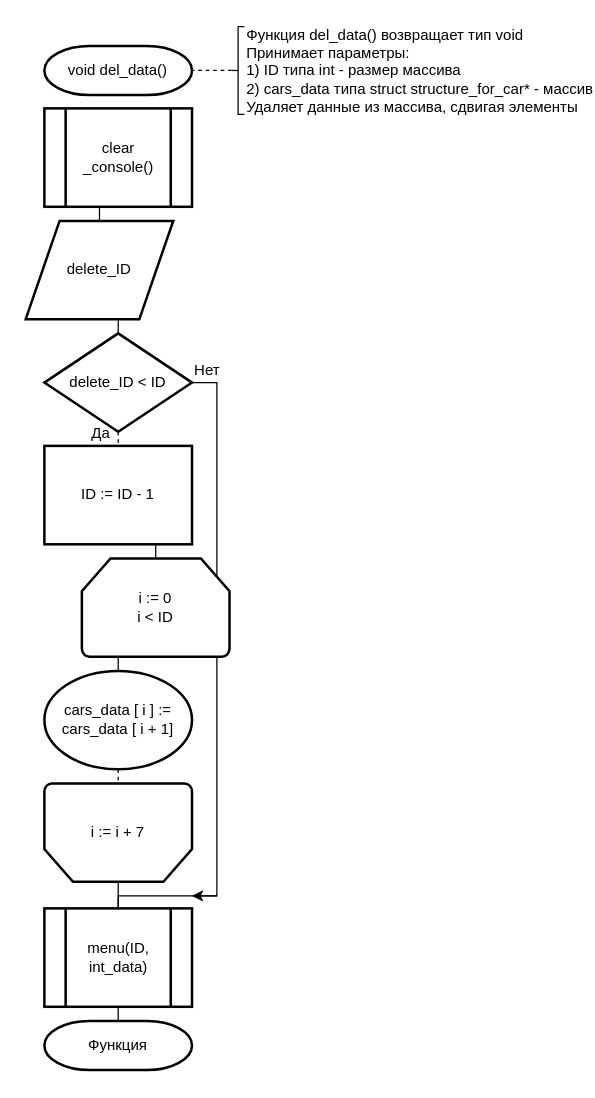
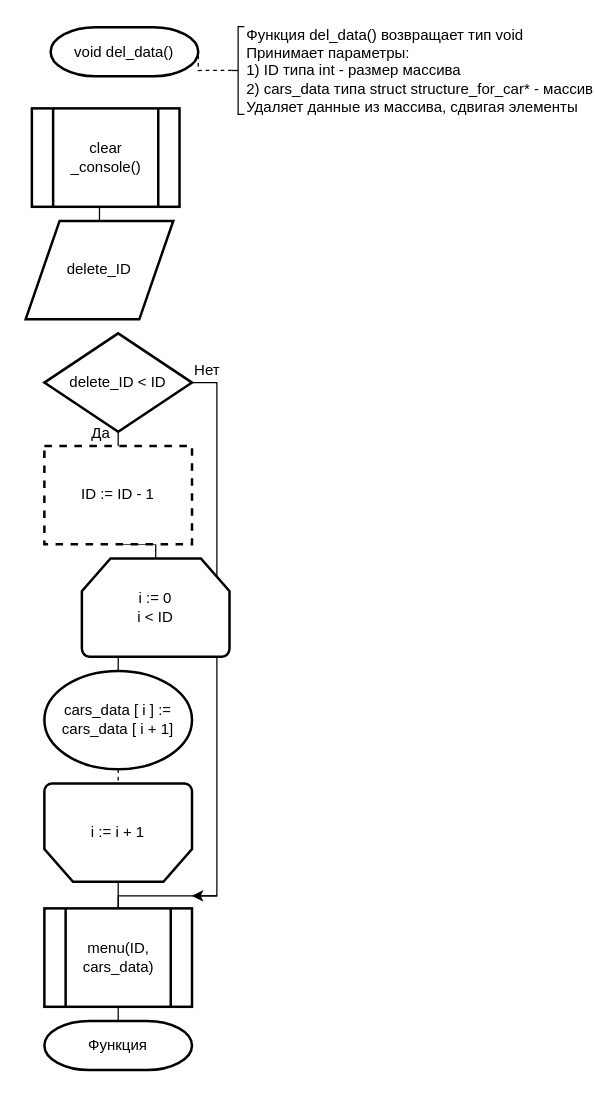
  <mxCell id="0" />
  <mxCell id="1" parent="0" />
- <mxCell id="2" value="void del_data()" style="strokeWidth=2;html=1;shape=mxgraph.flowchart.terminator;whiteSpace=wrap;" vertex="1" parent="1"><mxGeometry x="35" y="36" width="118.11" height="39.37" as="geometry" /></mxCell>
+ <mxCell id="2" value="void del_data()" style="strokeWidth=2;html=1;shape=mxgraph.flowchart.terminator;whiteSpace=wrap;" vertex="1" parent="1"><mxGeometry x="40" y="21" width="118.11" height="39.37" as="geometry" /></mxCell>
  <mxCell id="3" style="edgeStyle=orthogonalEdgeStyle;rounded=0;orthogonalLoop=1;jettySize=auto;html=1;exitX=0.5;exitY=1;exitDx=0;exitDy=0;entryX=0.5;entryY=0;entryDx=0;entryDy=0;endArrow=none;endFill=0;" edge="1" parent="1" source="4" target="6"><mxGeometry relative="1" as="geometry" /></mxCell>
- <mxCell id="4" value="clear&lt;br&gt;_console()" style="verticalLabelPosition=middle;verticalAlign=middle;html=1;shape=process;whiteSpace=wrap;rounded=0;size=0.14;arcSize=6;labelPosition=center;align=center;strokeWidth=2;" vertex="1" parent="1"><mxGeometry x="35" y="86" width="118.11" height="78.74" as="geometry" /></mxCell>
- <mxCell id="5" style="edgeStyle=orthogonalEdgeStyle;rounded=0;orthogonalLoop=1;jettySize=auto;html=1;exitX=0.5;exitY=1;exitDx=0;exitDy=0;entryX=0.5;entryY=0;entryDx=0;entryDy=0;entryPerimeter=0;endArrow=none;endFill=0;" edge="1" parent="1" source="6" target="9"><mxGeometry relative="1" as="geometry" /></mxCell>
+ <mxCell id="4" value="clear&lt;br&gt;_console()" style="verticalLabelPosition=middle;verticalAlign=middle;html=1;shape=process;whiteSpace=wrap;rounded=0;size=0.14;arcSize=6;labelPosition=center;align=center;strokeWidth=2;" vertex="1" parent="1"><mxGeometry x="25" y="86" width="118.11" height="78.74" as="geometry" /></mxCell>
  <mxCell id="6" value="delete_ID" style="shape=parallelogram;html=1;strokeWidth=2;perimeter=parallelogramPerimeter;rounded=0;arcSize=12;size=0.23;whiteSpace=wrap;" vertex="1" parent="1"><mxGeometry x="20" y="176" width="118.11" height="78.74" as="geometry" /></mxCell>
- <mxCell id="7" style="edgeStyle=orthogonalEdgeStyle;rounded=0;orthogonalLoop=1;jettySize=auto;html=1;exitX=0.5;exitY=1;exitDx=0;exitDy=0;exitPerimeter=0;entryX=0.5;entryY=0;entryDx=0;entryDy=0;endArrow=none;endFill=0;dashed=1;" edge="1" parent="1" source="9" target="11"><mxGeometry relative="1" as="geometry" /></mxCell>
+ <mxCell id="7" style="edgeStyle=orthogonalEdgeStyle;rounded=0;orthogonalLoop=1;jettySize=auto;html=1;exitX=0.5;exitY=1;exitDx=0;exitDy=0;exitPerimeter=0;entryX=0.5;entryY=0;entryDx=0;entryDy=0;endArrow=none;endFill=0;" edge="1" parent="1" source="9" target="11"><mxGeometry relative="1" as="geometry" /></mxCell>
  <mxCell id="8" style="edgeStyle=orthogonalEdgeStyle;rounded=0;orthogonalLoop=1;jettySize=auto;html=1;exitX=1;exitY=0.5;exitDx=0;exitDy=0;exitPerimeter=0;entryX=0.5;entryY=0;entryDx=0;entryDy=0;endArrow=none;endFill=0;" edge="1" parent="1" source="9" target="17"><mxGeometry relative="1" as="geometry"><Array as="points"><mxPoint x="173" y="305" /><mxPoint x="173" y="716" /><mxPoint x="94" y="716" /></Array></mxGeometry></mxCell>
  <mxCell id="9" value="delete_ID &amp;lt; ID" style="strokeWidth=2;html=1;shape=mxgraph.flowchart.decision;whiteSpace=wrap;rounded=0;" vertex="1" parent="1"><mxGeometry x="35" y="266" width="118.11" height="78.74" as="geometry" /></mxCell>
  <mxCell id="10" style="edgeStyle=orthogonalEdgeStyle;rounded=0;orthogonalLoop=1;jettySize=auto;html=1;exitX=0.5;exitY=1;exitDx=0;exitDy=0;entryX=0.5;entryY=0;entryDx=0;entryDy=0;entryPerimeter=0;endArrow=none;endFill=0;" edge="1" parent="1" source="11" target="13"><mxGeometry relative="1" as="geometry" /></mxCell>
- <mxCell id="11" value="ID := ID - 1" style="rounded=0;whiteSpace=wrap;html=1;absoluteArcSize=1;arcSize=14;strokeWidth=2;" vertex="1" parent="1"><mxGeometry x="35" y="356" width="118.11" height="78.74" as="geometry" /></mxCell>
+ <mxCell id="11" value="ID := ID - 1" style="rounded=0;whiteSpace=wrap;html=1;absoluteArcSize=1;arcSize=14;strokeWidth=2;dashed=1;" vertex="1" parent="1"><mxGeometry x="35" y="356" width="118.11" height="78.74" as="geometry" /></mxCell>
  <mxCell id="12" style="edgeStyle=orthogonalEdgeStyle;rounded=0;orthogonalLoop=1;jettySize=auto;html=1;exitX=0.5;exitY=1;exitDx=0;exitDy=0;exitPerimeter=0;entryX=0.5;entryY=0;entryDx=0;entryDy=0;endArrow=none;endFill=0;" edge="1" parent="1" source="13" target="19"><mxGeometry relative="1" as="geometry" /></mxCell>
  <mxCell id="13" value="i := 0&lt;br&gt;i &amp;lt; ID" style="strokeWidth=2;html=1;shape=mxgraph.flowchart.loop_limit;whiteSpace=wrap;rounded=0;" vertex="1" parent="1"><mxGeometry x="65" y="446" width="118.11" height="78.74" as="geometry" /></mxCell>
  <mxCell id="14" style="edgeStyle=orthogonalEdgeStyle;rounded=0;orthogonalLoop=1;jettySize=auto;html=1;exitX=0.5;exitY=0;exitDx=0;exitDy=0;exitPerimeter=0;entryX=0.5;entryY=0;entryDx=0;entryDy=0;endArrow=none;endFill=0;" edge="1" parent="1" source="15" target="17"><mxGeometry relative="1" as="geometry" /></mxCell>
- <mxCell id="15" value="i := i + 7" style="strokeWidth=2;html=1;shape=mxgraph.flowchart.loop_limit;whiteSpace=wrap;rounded=0;flipV=1;" vertex="1" parent="1"><mxGeometry x="35" y="626" width="118.11" height="78.74" as="geometry" /></mxCell>
+ <mxCell id="15" value="i := i + 1" style="strokeWidth=2;html=1;shape=mxgraph.flowchart.loop_limit;whiteSpace=wrap;rounded=0;flipV=1;" vertex="1" parent="1"><mxGeometry x="35" y="626" width="118.11" height="78.74" as="geometry" /></mxCell>
  <mxCell id="16" style="edgeStyle=orthogonalEdgeStyle;rounded=0;orthogonalLoop=1;jettySize=auto;html=1;exitX=0.5;exitY=1;exitDx=0;exitDy=0;entryX=0.5;entryY=0;entryDx=0;entryDy=0;entryPerimeter=0;endArrow=none;endFill=0;" edge="1" parent="1" source="17" target="20"><mxGeometry relative="1" as="geometry" /></mxCell>
- <mxCell id="17" value="menu(ID, int_data)" style="verticalLabelPosition=middle;verticalAlign=middle;html=1;shape=process;whiteSpace=wrap;rounded=0;size=0.14;arcSize=6;labelPosition=center;align=center;strokeWidth=2;" vertex="1" parent="1"><mxGeometry x="35" y="726" width="118.11" height="78.74" as="geometry" /></mxCell>
+ <mxCell id="17" value="menu(ID, cars_data)" style="verticalLabelPosition=middle;verticalAlign=middle;html=1;shape=process;whiteSpace=wrap;rounded=0;size=0.14;arcSize=6;labelPosition=center;align=center;strokeWidth=2;" vertex="1" parent="1"><mxGeometry x="35" y="726" width="118.11" height="78.74" as="geometry" /></mxCell>
  <mxCell id="18" style="edgeStyle=orthogonalEdgeStyle;rounded=0;orthogonalLoop=1;jettySize=auto;html=1;exitX=0.5;exitY=1;exitDx=0;exitDy=0;entryX=0.5;entryY=1;entryDx=0;entryDy=0;entryPerimeter=0;endArrow=none;endFill=0;dashed=1;" edge="1" parent="1" source="19" target="15"><mxGeometry relative="1" as="geometry" /></mxCell>
  <mxCell id="19" value="cars_data [ i ] := cars_data [ i + 1]" style="ellipse;whiteSpace=wrap;html=1;absoluteArcSize=1;arcSize=14;strokeWidth=2;" vertex="1" parent="1"><mxGeometry x="35" y="536" width="118.11" height="78.74" as="geometry" /></mxCell>
  <mxCell id="20" value="Функция" style="strokeWidth=2;html=1;shape=mxgraph.flowchart.terminator;whiteSpace=wrap;" vertex="1" parent="1"><mxGeometry x="35" y="816" width="118.11" height="39.37" as="geometry" /></mxCell>
  <mxCell id="21" value="" style="endArrow=classic;html=1;" edge="1" parent="1"><mxGeometry width="50" height="50" relative="1" as="geometry"><mxPoint x="173.11" y="716" as="sourcePoint" /><mxPoint x="153.11" y="716" as="targetPoint" /></mxGeometry></mxCell>
  <mxCell id="22" style="edgeStyle=orthogonalEdgeStyle;rounded=0;orthogonalLoop=1;jettySize=auto;html=1;exitX=0;exitY=0.5;exitDx=0;exitDy=0;exitPerimeter=0;entryX=1;entryY=0.5;entryDx=0;entryDy=0;entryPerimeter=0;endArrow=none;endFill=0;dashed=1;" edge="1" parent="1" source="23" target="2"><mxGeometry relative="1" as="geometry" /></mxCell>
  <mxCell id="23" value="Функция del_data() возвращает тип void&lt;br&gt;Принимает параметры:&lt;br&gt;1) ID типа int - размер массива&lt;br&gt;2) cars_data типа struct structure_for_car* - массив&lt;br&gt;Удаляет данные из массива, сдвигая элементы" style="strokeWidth=1;html=1;shape=mxgraph.flowchart.annotation_2;align=left;labelPosition=right;pointerEvents=1;rounded=0;" vertex="1" parent="1"><mxGeometry x="185" y="20.52" width="10" height="70.32" as="geometry" /></mxCell>
  <mxCell id="24" value="Нет" style="text;html=1;align=center;verticalAlign=middle;resizable=0;points=[];autosize=1;" vertex="1" parent="1"><mxGeometry x="145" y="286" width="40" height="20" as="geometry" /></mxCell>
  <mxCell id="25" value="Да" style="text;html=1;align=center;verticalAlign=middle;resizable=0;points=[];autosize=1;" vertex="1" parent="1"><mxGeometry x="65" y="336" width="30" height="20" as="geometry" /></mxCell>
